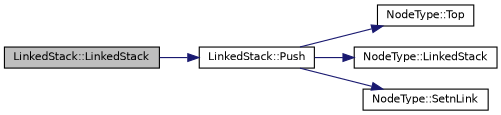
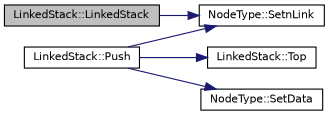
  digraph {
    rankdir=LR
    node [color=black fillcolor=white fontname=Helvetica fontsize=10 shape=record style=filled]
    edge [color=midnightblue fontname=Helvetica fontsize=10 labelfontname=Helvetica labelfontsize=10 style=solid]
    n1 [fillcolor=grey75 fontcolor=black height=0.2 label="LinkedStack::LinkedStack" width=0.4]
    n2 [height=0.2 label="LinkedStack::Push" width=0.4]
-   n3 [height=0.2 label="NodeType::Top" width=0.4]
-   n4 [height=0.2 label="NodeType::LinkedStack" width=0.4]
+   n3 [height=0.2 label="LinkedStack::Top" width=0.4]
+   n4 [height=0.2 label="NodeType::SetData" width=0.4]
    n5 [height=0.2 label="NodeType::SetnLink" width=0.4]
-   n1 -> n2
+   n1 -> n5
    n2 -> n3
    n2 -> n4
    n2 -> n5
  }
